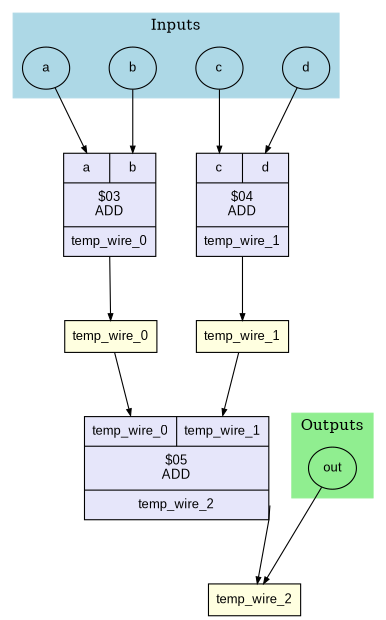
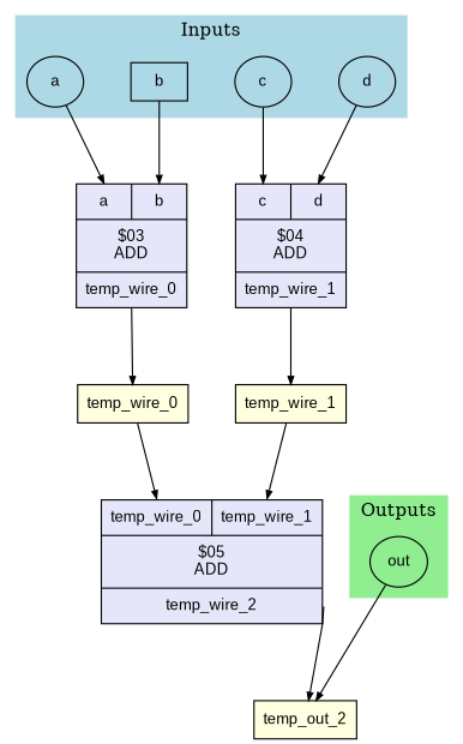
  digraph {
    concentrate=false
    nodesep=0.5
    ordering=out
    rankdir=TB
    ranksep=0.8
    splines=polyline
    node [fillcolor=lightblue fontname=Arial fontsize=12 margin=0.1 penwidth=1.0 shape=ellipse style=filled]
    edge [arrowhead=normal arrowsize=0.6 fontname=Arial fontsize=10 penwidth=1.0]
    n1 [height=0.4 label=a width=0.6]
-   n2 [height=0.4 label=b width=0.6]
+   n2 [height=0.4 label=b shape=box width=0.6]
    n3 [height=0.4 label=c width=0.6]
    n4 [height=0.4 label=d width=0.6]
    n5 [fillcolor=lightgreen height=0.4 label=out width=0.6]
    n6 [fillcolor=lavender height=0.4 label="{{<A> a|<B> b}|{$03\nADD}|<temp_wire_0> temp_wire_0}" shape=record width=0.6]
    n7 [fillcolor=lavender height=0.4 label="{{<A> c|<B> d}|{$04\nADD}|<temp_wire_1> temp_wire_1}" shape=record width=0.6]
-   n8 [fillcolor=lightyellow height=0.4 label=temp_wire_2 shape=box width=0.6]
+   n8 [fillcolor=lightyellow height=0.4 label=temp_out_2 shape=box width=0.6]
    n9 [fillcolor=lightyellow height=0.4 label=temp_wire_0 shape=box width=0.6]
    n10 [fillcolor=lightyellow height=0.4 label=temp_wire_1 shape=box width=0.6]
    n11 [fillcolor=lavender height=0.4 label="{{<A> temp_wire_0|<B> temp_wire_1}|{$05\nADD}|<temp_wire_2> temp_wire_2}" shape=record width=0.6]
    subgraph cluster_1 {
      color=lightblue
      label=Inputs
      rank=source
      style=filled
      n1
      n2
      n3
      n4
    }
    subgraph cluster_2 {
      color=lightgreen
      label=Outputs
      rank=sink
      style=filled
      n5
    }
    n1 -> n6 [headport=A]
    n2 -> n6 [headport=B]
    n3 -> n7 [headport=A]
    n4 -> n7 [headport=B]
    n5 -> n8
    n6 -> n9 [tailport=temp_wire_0]
    n7 -> n10 [tailport=temp_wire_1]
    n9 -> n11 [headport=A]
    n10 -> n11 [headport=B]
    n11 -> n8 [tailport=temp_wire_2]
  }
